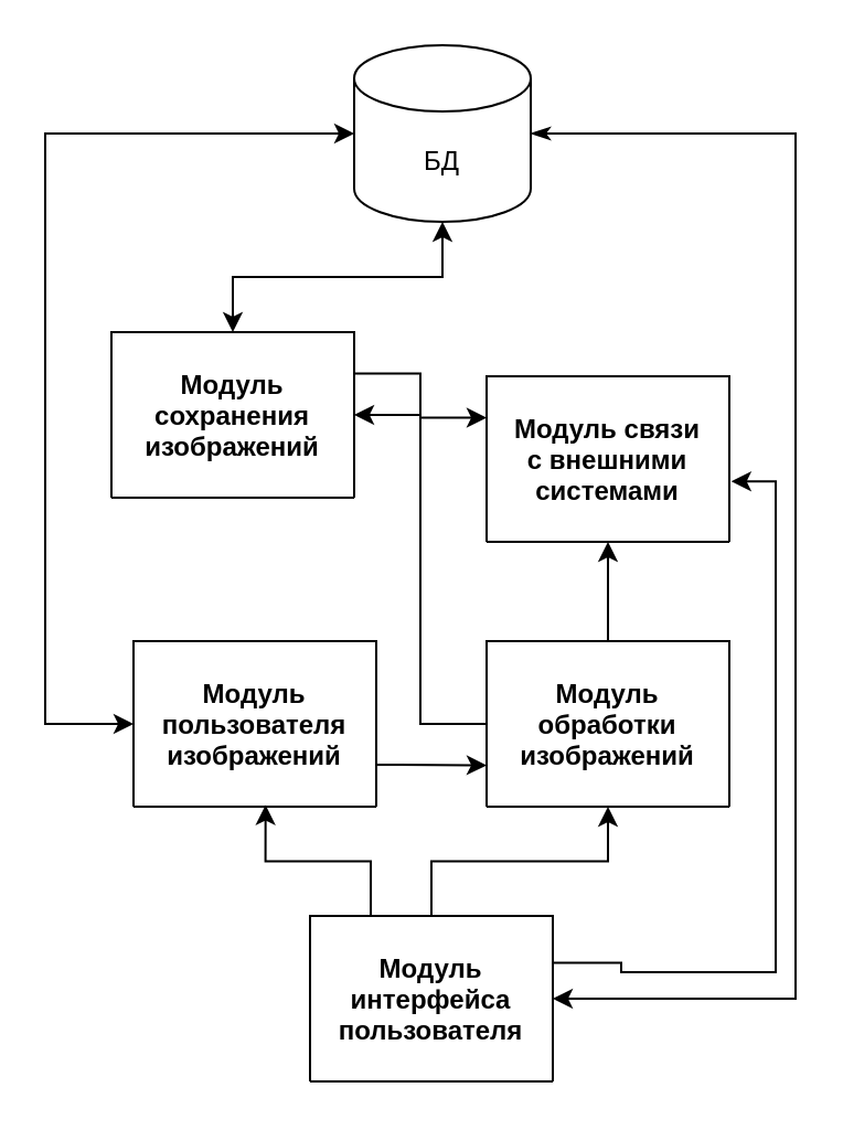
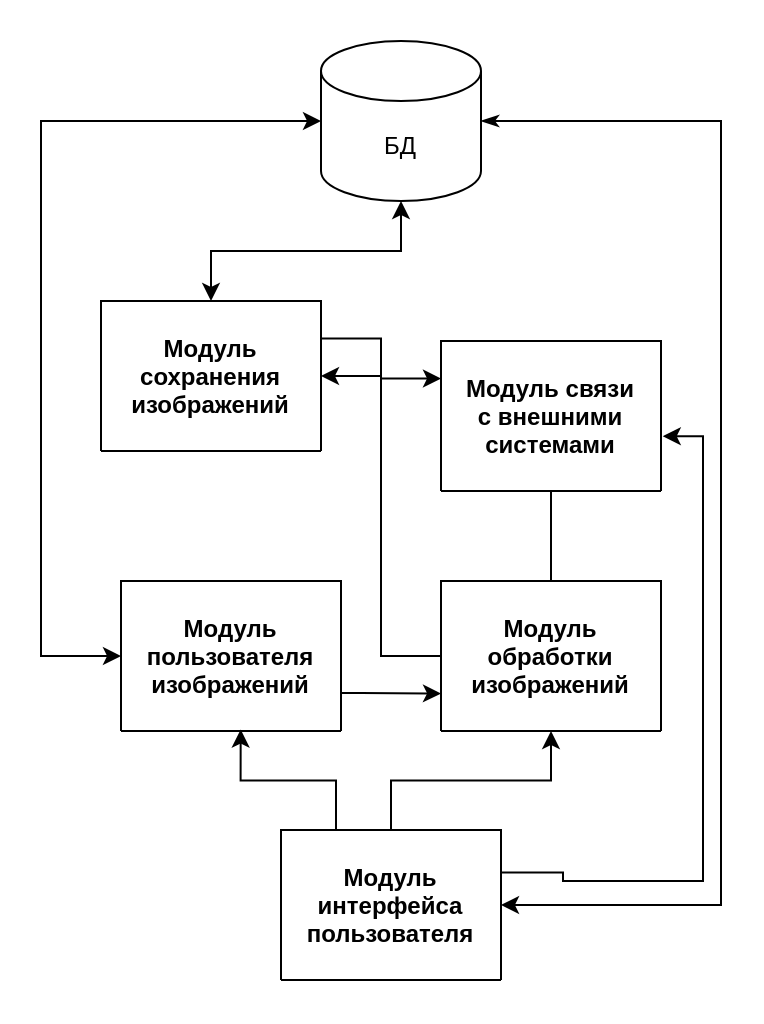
  <mxCell id="0" />
  <mxCell id="1" parent="0" />
- <mxCell id="2" style="edgeStyle=orthogonalEdgeStyle;rounded=0;orthogonalLoop=1;jettySize=auto;html=1;entryX=0.5;entryY=1;entryDx=0;entryDy=0;" edge="1" parent="1" source="4" target="13"><mxGeometry relative="1" as="geometry" /></mxCell>
+ <mxCell id="2" style="edgeStyle=orthogonalEdgeStyle;rounded=0;orthogonalLoop=1;jettySize=auto;html=1;entryX=0.5;entryY=1;entryDx=0;entryDy=0;endArrow=none;" edge="1" parent="1" source="4" target="13"><mxGeometry relative="1" as="geometry" /></mxCell>
  <mxCell id="3" style="edgeStyle=orthogonalEdgeStyle;rounded=0;orthogonalLoop=1;jettySize=auto;html=1;entryX=1;entryY=0.5;entryDx=0;entryDy=0;" edge="1" parent="1" source="4" target="10"><mxGeometry relative="1" as="geometry" /></mxCell>
  <mxCell id="4" value="Модуль&#10;обработки&#10;изображений" style="shape=table;startSize=75;container=1;collapsible=0;childLayout=tableLayout;fixedRows=1;rowLines=1;fontStyle=1;align=center;resizeLast=1;" vertex="1" parent="1"><mxGeometry x="220" y="290" width="110" height="75" as="geometry" /></mxCell>
  <mxCell id="5" style="edgeStyle=orthogonalEdgeStyle;rounded=0;orthogonalLoop=1;jettySize=auto;html=1;" edge="1" parent="1" source="6" target="4"><mxGeometry relative="1" as="geometry" /></mxCell>
  <mxCell id="6" value="Модуль&#10;интерфейса&#10;пользователя" style="shape=table;startSize=75;container=1;collapsible=0;childLayout=tableLayout;fixedRows=1;rowLines=1;fontStyle=1;align=center;resizeLast=1;" vertex="1" parent="1"><mxGeometry x="140" y="414.5" width="110" height="75" as="geometry" /></mxCell>
  <mxCell id="7" style="edgeStyle=orthogonalEdgeStyle;rounded=0;orthogonalLoop=1;jettySize=auto;html=1;entryX=0;entryY=0.75;entryDx=0;entryDy=0;" edge="1" parent="1" source="8" target="4"><mxGeometry relative="1" as="geometry"><Array as="points"><mxPoint x="180" y="346" /><mxPoint x="180" y="346" /></Array></mxGeometry></mxCell>
  <mxCell id="8" value="Модуль&#10;пользователя&#10;изображений" style="shape=table;startSize=75;container=1;collapsible=0;childLayout=tableLayout;fixedRows=1;rowLines=1;fontStyle=1;align=center;resizeLast=1;" vertex="1" parent="1"><mxGeometry x="60" y="290" width="110" height="75" as="geometry" /></mxCell>
  <mxCell id="9" style="edgeStyle=orthogonalEdgeStyle;rounded=0;orthogonalLoop=1;jettySize=auto;html=1;exitX=1;exitY=0.25;exitDx=0;exitDy=0;entryX=0;entryY=0.25;entryDx=0;entryDy=0;" edge="1" parent="1" source="10" target="13"><mxGeometry relative="1" as="geometry" /></mxCell>
  <mxCell id="10" value="Модуль&#10;сохранения&#10;изображений" style="shape=table;startSize=75;container=1;collapsible=0;childLayout=tableLayout;fixedRows=1;rowLines=1;fontStyle=1;align=center;resizeLast=1;" vertex="1" parent="1"><mxGeometry x="50" y="150" width="110" height="75" as="geometry" /></mxCell>
  <mxCell id="11" style="edgeStyle=orthogonalEdgeStyle;rounded=0;orthogonalLoop=1;jettySize=auto;html=1;entryX=1;entryY=0.5;entryDx=0;entryDy=0;startArrow=classicThin;startFill=1;" edge="1" parent="1" source="12" target="6"><mxGeometry relative="1" as="geometry"><Array as="points"><mxPoint x="360" y="60" /><mxPoint x="360" y="452" /></Array></mxGeometry></mxCell>
  <mxCell id="12" value="БД" style="shape=cylinder3;whiteSpace=wrap;html=1;boundedLbl=1;backgroundOutline=1;size=15;" vertex="1" parent="1"><mxGeometry x="160" y="20" width="80" height="80" as="geometry" /></mxCell>
  <mxCell id="13" value="Модуль связи&#10;с внешними&#10;системами" style="shape=table;startSize=75;container=1;collapsible=0;childLayout=tableLayout;fixedRows=1;rowLines=1;fontStyle=1;align=center;resizeLast=1;" vertex="1" parent="1"><mxGeometry x="220" y="170" width="110" height="75" as="geometry" /></mxCell>
  <mxCell id="14" style="edgeStyle=orthogonalEdgeStyle;rounded=0;orthogonalLoop=1;jettySize=auto;html=1;entryX=0.5;entryY=1;entryDx=0;entryDy=0;entryPerimeter=0;startArrow=classic;startFill=1;" edge="1" parent="1" source="10" target="12"><mxGeometry relative="1" as="geometry" /></mxCell>
  <mxCell id="15" style="edgeStyle=orthogonalEdgeStyle;rounded=0;orthogonalLoop=1;jettySize=auto;html=1;entryX=0;entryY=0.5;entryDx=0;entryDy=0;entryPerimeter=0;startArrow=classic;startFill=1;" edge="1" parent="1" source="8" target="12"><mxGeometry relative="1" as="geometry"><Array as="points"><mxPoint x="20" y="328" /><mxPoint x="20" y="60" /></Array></mxGeometry></mxCell>
  <mxCell id="16" style="edgeStyle=orthogonalEdgeStyle;rounded=0;orthogonalLoop=1;jettySize=auto;html=1;exitX=0.25;exitY=0;exitDx=0;exitDy=0;entryX=0.544;entryY=0.99;entryDx=0;entryDy=0;entryPerimeter=0;" edge="1" parent="1" source="6" target="8"><mxGeometry relative="1" as="geometry" /></mxCell>
  <mxCell id="17" style="edgeStyle=orthogonalEdgeStyle;rounded=0;orthogonalLoop=1;jettySize=auto;html=1;exitX=0.989;exitY=0.318;exitDx=0;exitDy=0;entryX=0.997;entryY=0.67;entryDx=0;entryDy=0;entryPerimeter=0;exitPerimeter=0;" edge="1" parent="1"><mxGeometry relative="1" as="geometry"><mxPoint x="250" y="435.73" as="sourcePoint" /><mxPoint x="330.88" y="217.63" as="targetPoint" /><Array as="points"><mxPoint x="281" y="436" /><mxPoint x="281" y="440" /><mxPoint x="351" y="440" /><mxPoint x="351" y="218" /></Array></mxGeometry></mxCell>
